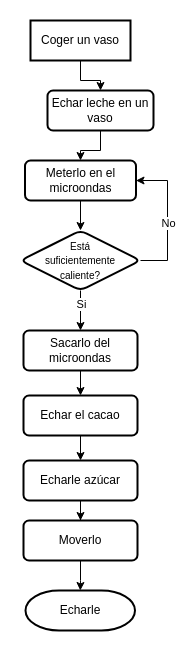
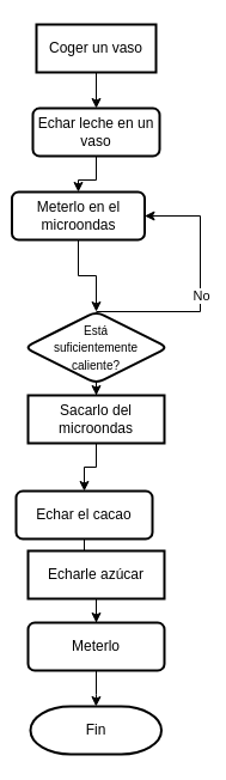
  <mxCell id="0" />
  <mxCell id="1" parent="0" />
  <mxCell id="2" value="" style="edgeStyle=orthogonalEdgeStyle;rounded=0;orthogonalLoop=1;jettySize=auto;html=1;" parent="1" source="3" target="5" edge="1"><mxGeometry relative="1" as="geometry" /></mxCell>
  <mxCell id="3" value="Coger un vaso" style="whiteSpace=wrap;html=1;absoluteArcSize=1;arcSize=14;strokeWidth=2;rounded=0;" parent="1" vertex="1"><mxGeometry x="30" y="20" width="100" height="40" as="geometry" /></mxCell>
  <mxCell id="4" value="" style="edgeStyle=orthogonalEdgeStyle;rounded=0;orthogonalLoop=1;jettySize=auto;html=1;" parent="1" source="5" target="7" edge="1"><mxGeometry relative="1" as="geometry" /></mxCell>
- <mxCell id="5" value="Echar leche en un vaso" style="whiteSpace=wrap;html=1;rounded=1;arcSize=14;strokeWidth=2;" parent="1" vertex="1"><mxGeometry x="47" y="90" width="106" height="40" as="geometry" /></mxCell>
+ <mxCell id="5" value="Echar leche en un vaso" style="whiteSpace=wrap;html=1;rounded=1;arcSize=14;strokeWidth=2;" parent="1" vertex="1"><mxGeometry x="27" y="90" width="106" height="40" as="geometry" /></mxCell>
  <mxCell id="6" value="" style="edgeStyle=orthogonalEdgeStyle;rounded=0;orthogonalLoop=1;jettySize=auto;html=1;" parent="1" source="7" target="12" edge="1"><mxGeometry relative="1" as="geometry" /></mxCell>
- <mxCell id="7" value="Meterlo en el microondas" style="whiteSpace=wrap;html=1;rounded=1;arcSize=14;strokeWidth=2;" parent="1" vertex="1"><mxGeometry x="24.5" y="160" width="111" height="40" as="geometry" /></mxCell>
+ <mxCell id="7" value="Meterlo en el microondas" style="whiteSpace=wrap;html=1;rounded=1;arcSize=14;strokeWidth=2;" parent="1" vertex="1"><mxGeometry x="9.5" y="160" width="111" height="40" as="geometry" /></mxCell>
  <mxCell id="8" value="" style="edgeStyle=orthogonalEdgeStyle;rounded=0;orthogonalLoop=1;jettySize=auto;html=1;" parent="1" source="12" target="14" edge="1"><mxGeometry relative="1" as="geometry" /></mxCell>
  <mxCell id="9" value="&lt;div&gt;Si&lt;/div&gt;" style="edgeLabel;html=1;align=center;verticalAlign=middle;resizable=0;points=[];" parent="8" vertex="1" connectable="0"><mxGeometry x="-0.35" relative="1" as="geometry"><mxPoint as="offset" /></mxGeometry></mxCell>
  <mxCell id="10" style="edgeStyle=orthogonalEdgeStyle;rounded=0;orthogonalLoop=1;jettySize=auto;html=1;entryX=1;entryY=0.5;entryDx=0;entryDy=0;" parent="1" source="12" target="7" edge="1"><mxGeometry relative="1" as="geometry"><mxPoint x="166" y="170" as="targetPoint" /><Array as="points"><mxPoint x="167" y="260" /><mxPoint x="167" y="180" /></Array></mxGeometry></mxCell>
  <mxCell id="11" value="No" style="edgeLabel;html=1;align=center;verticalAlign=middle;resizable=0;points=[];" parent="10" vertex="1" connectable="0"><mxGeometry x="-0.057" relative="1" as="geometry"><mxPoint as="offset" /></mxGeometry></mxCell>
- <mxCell id="12" value="&lt;div&gt;&lt;font style=&quot;font-size: 10px;&quot;&gt;Está &lt;br&gt;&lt;/font&gt;&lt;/div&gt;&lt;div&gt;&lt;font style=&quot;font-size: 10px;&quot; size=&quot;3&quot;&gt;suficientemente &lt;br&gt;&lt;/font&gt;&lt;/div&gt;&lt;div&gt;&lt;font style=&quot;font-size: 10px;&quot; size=&quot;3&quot;&gt;caliente?&lt;/font&gt;&lt;/div&gt;" style="rhombus;whiteSpace=wrap;html=1;rounded=1;arcSize=14;strokeWidth=2;shadow=0;" parent="1" vertex="1"><mxGeometry x="20" y="230" width="120" height="60" as="geometry" /></mxCell>
+ <mxCell id="12" value="&lt;div&gt;&lt;font style=&quot;font-size: 10px;&quot;&gt;Está &lt;br&gt;&lt;/font&gt;&lt;/div&gt;&lt;div&gt;&lt;font style=&quot;font-size: 10px;&quot; size=&quot;3&quot;&gt;suficientemente &lt;br&gt;&lt;/font&gt;&lt;/div&gt;&lt;div&gt;&lt;font style=&quot;font-size: 10px;&quot; size=&quot;3&quot;&gt;caliente?&lt;/font&gt;&lt;/div&gt;" style="rhombus;whiteSpace=wrap;html=1;rounded=1;arcSize=14;strokeWidth=2;shadow=0;" parent="1" vertex="1"><mxGeometry x="20" y="260" width="120" height="60" as="geometry" /></mxCell>
  <mxCell id="13" value="" style="edgeStyle=orthogonalEdgeStyle;rounded=0;orthogonalLoop=1;jettySize=auto;html=1;" parent="1" source="14" target="16" edge="1"><mxGeometry relative="1" as="geometry" /></mxCell>
- <mxCell id="14" value="Sacarlo del microondas" style="whiteSpace=wrap;html=1;rounded=1;arcSize=14;strokeWidth=2;shadow=0;" parent="1" vertex="1"><mxGeometry x="23" y="330" width="114" height="40" as="geometry" /></mxCell>
+ <mxCell id="14" value="Sacarlo del microondas" style="whiteSpace=wrap;html=1;arcSize=14;strokeWidth=2;shadow=0;rounded=0;" parent="1" vertex="1"><mxGeometry x="23" y="330" width="114" height="40" as="geometry" /></mxCell>
  <mxCell id="15" value="" style="edgeStyle=orthogonalEdgeStyle;rounded=0;orthogonalLoop=1;jettySize=auto;html=1;" parent="1" source="16" target="18" edge="1"><mxGeometry relative="1" as="geometry" /></mxCell>
- <mxCell id="16" value="Echar el cacao" style="whiteSpace=wrap;html=1;rounded=1;arcSize=14;strokeWidth=2;shadow=0;" parent="1" vertex="1"><mxGeometry x="23" y="395" width="114" height="40" as="geometry" /></mxCell>
+ <mxCell id="16" value="Echar el cacao" style="whiteSpace=wrap;html=1;rounded=1;arcSize=14;strokeWidth=2;shadow=0;" parent="1" vertex="1"><mxGeometry x="13" y="410" width="114" height="40" as="geometry" /></mxCell>
  <mxCell id="17" value="" style="edgeStyle=orthogonalEdgeStyle;rounded=0;orthogonalLoop=1;jettySize=auto;html=1;" parent="1" source="18" target="20" edge="1"><mxGeometry relative="1" as="geometry" /></mxCell>
- <mxCell id="18" value="Echarle azúcar" style="whiteSpace=wrap;html=1;rounded=1;arcSize=14;strokeWidth=2;shadow=0;" parent="1" vertex="1"><mxGeometry x="23" y="460" width="114" height="40" as="geometry" /></mxCell>
+ <mxCell id="18" value="Echarle azúcar" style="whiteSpace=wrap;html=1;arcSize=14;strokeWidth=2;shadow=0;rounded=0;" parent="1" vertex="1"><mxGeometry x="23" y="460" width="114" height="40" as="geometry" /></mxCell>
  <mxCell id="19" value="" style="edgeStyle=orthogonalEdgeStyle;rounded=0;orthogonalLoop=1;jettySize=auto;html=1;" edge="1" parent="1" source="20" target="21"><mxGeometry relative="1" as="geometry" /></mxCell>
- <mxCell id="20" value="Moverlo" style="whiteSpace=wrap;html=1;rounded=1;arcSize=14;strokeWidth=2;shadow=0;" parent="1" vertex="1"><mxGeometry x="23" y="520" width="114" height="40" as="geometry" /></mxCell>
- <mxCell id="21" value="Echarle" style="strokeWidth=2;html=1;shape=mxgraph.flowchart.terminator;whiteSpace=wrap;" vertex="1" parent="1"><mxGeometry x="25" y="590" width="109.5" height="40" as="geometry" /></mxCell>
+ <mxCell id="20" value="Meterlo" style="whiteSpace=wrap;html=1;rounded=1;arcSize=14;strokeWidth=2;shadow=0;" parent="1" vertex="1"><mxGeometry x="23" y="520" width="114" height="40" as="geometry" /></mxCell>
+ <mxCell id="21" value="Fin" style="strokeWidth=2;html=1;shape=mxgraph.flowchart.terminator;whiteSpace=wrap;" vertex="1" parent="1"><mxGeometry x="25" y="590" width="109.5" height="40" as="geometry" /></mxCell>
